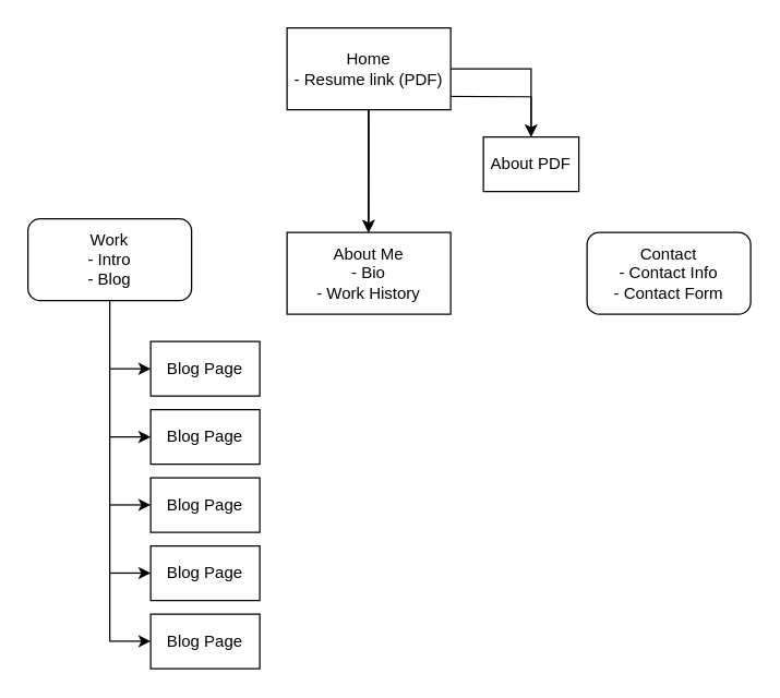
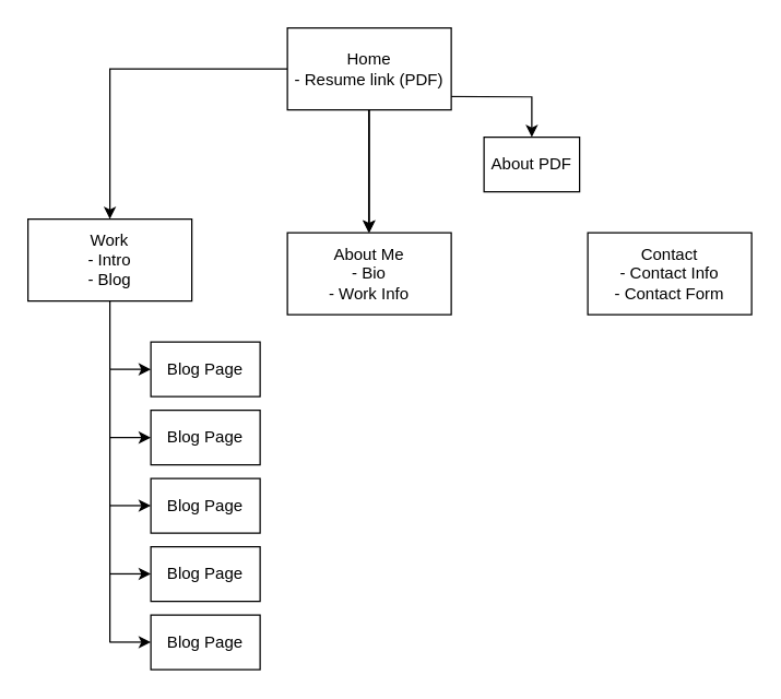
  <mxCell id="0" />
  <mxCell id="1" parent="0" />
  <mxCell id="2" value="" style="edgeStyle=orthogonalEdgeStyle;rounded=0;orthogonalLoop=1;jettySize=auto;html=1;" parent="1" edge="1"><mxGeometry relative="1" as="geometry"><mxPoint x="269.58" y="80" as="sourcePoint" /><mxPoint x="269.58" y="170" as="targetPoint" /><Array as="points"><mxPoint x="269.58" y="90" /><mxPoint x="269.58" y="90" /></Array></mxGeometry></mxCell>
- <mxCell id="3" value="" style="edgeStyle=orthogonalEdgeStyle;rounded=0;orthogonalLoop=1;jettySize=auto;html=1;" parent="1" source="6" target="21" edge="1"><mxGeometry relative="1" as="geometry" /></mxCell>
+ <mxCell id="3" value="" style="edgeStyle=orthogonalEdgeStyle;rounded=0;orthogonalLoop=1;jettySize=auto;html=1;" parent="1" source="6" target="8" edge="1"><mxGeometry relative="1" as="geometry" /></mxCell>
  <mxCell id="4" value="" style="edgeStyle=orthogonalEdgeStyle;rounded=0;orthogonalLoop=1;jettySize=auto;html=1;" parent="1" source="6" target="9" edge="1"><mxGeometry relative="1" as="geometry" /></mxCell>
  <mxCell id="5" value="" style="edgeStyle=orthogonalEdgeStyle;rounded=0;orthogonalLoop=1;jettySize=auto;html=1;" parent="1" target="21" edge="1"><mxGeometry relative="1" as="geometry"><mxPoint x="280" y="70" as="sourcePoint" /><mxPoint x="390" y="150" as="targetPoint" /></mxGeometry></mxCell>
  <mxCell id="6" value="Home&lt;br&gt;- Resume link (PDF)" style="rounded=0;whiteSpace=wrap;html=1;" parent="1" vertex="1"><mxGeometry x="210" y="20" width="120" height="60" as="geometry" /></mxCell>
  <mxCell id="7" value="" style="edgeStyle=orthogonalEdgeStyle;rounded=0;orthogonalLoop=1;jettySize=auto;html=1;entryX=0;entryY=0.5;entryDx=0;entryDy=0;" parent="1" source="8" target="15" edge="1"><mxGeometry relative="1" as="geometry"><mxPoint x="80" y="300" as="targetPoint" /></mxGeometry></mxCell>
- <mxCell id="8" value="Work&lt;br&gt;- Intro&lt;br&gt;- Blog" style="whiteSpace=wrap;html=1;rounded=1;" parent="1" vertex="1"><mxGeometry x="20" y="160" width="120" height="60" as="geometry" /></mxCell>
- <mxCell id="9" value="About Me&lt;br&gt;- Bio&lt;br&gt;- Work History" style="rounded=0;whiteSpace=wrap;html=1;" parent="1" vertex="1"><mxGeometry x="210" y="170" width="120" height="60" as="geometry" /></mxCell>
- <mxCell id="10" value="Contact&lt;br&gt;- Contact Info&lt;br&gt;- Contact Form" style="whiteSpace=wrap;html=1;rounded=1;" parent="1" vertex="1"><mxGeometry x="430" y="170" width="120" height="60" as="geometry" /></mxCell>
+ <mxCell id="8" value="Work&lt;br&gt;- Intro&lt;br&gt;- Blog" style="rounded=0;whiteSpace=wrap;html=1;" parent="1" vertex="1"><mxGeometry x="20" y="160" width="120" height="60" as="geometry" /></mxCell>
+ <mxCell id="9" value="About Me&lt;br&gt;- Bio&lt;br&gt;- Work Info" style="rounded=0;whiteSpace=wrap;html=1;" parent="1" vertex="1"><mxGeometry x="210" y="170" width="120" height="60" as="geometry" /></mxCell>
+ <mxCell id="10" value="Contact&lt;br&gt;- Contact Info&lt;br&gt;- Contact Form" style="rounded=0;whiteSpace=wrap;html=1;" parent="1" vertex="1"><mxGeometry x="430" y="170" width="120" height="60" as="geometry" /></mxCell>
  <mxCell id="11" value="Blog Page" style="whiteSpace=wrap;html=1;" parent="1" vertex="1"><mxGeometry x="110" y="450" width="80" height="40" as="geometry" /></mxCell>
  <mxCell id="12" value="Blog Page" style="whiteSpace=wrap;html=1;" parent="1" vertex="1"><mxGeometry x="110" y="400" width="80" height="40" as="geometry" /></mxCell>
  <mxCell id="13" value="Blog Page" style="whiteSpace=wrap;html=1;" parent="1" vertex="1"><mxGeometry x="110" y="350" width="80" height="40" as="geometry" /></mxCell>
  <mxCell id="14" value="Blog Page" style="whiteSpace=wrap;html=1;" parent="1" vertex="1"><mxGeometry x="110" y="300" width="80" height="40" as="geometry" /></mxCell>
  <mxCell id="15" value="Blog Page" style="whiteSpace=wrap;html=1;" parent="1" vertex="1"><mxGeometry x="110" y="250" width="80" height="40" as="geometry" /></mxCell>
  <mxCell id="16" value="" style="endArrow=none;html=1;rounded=0;" parent="1" edge="1"><mxGeometry width="50" height="50" relative="1" as="geometry"><mxPoint x="80" y="470" as="sourcePoint" /><mxPoint x="80" y="270" as="targetPoint" /></mxGeometry></mxCell>
  <mxCell id="17" value="" style="endArrow=classic;html=1;rounded=0;entryX=0;entryY=0.5;entryDx=0;entryDy=0;" parent="1" target="14" edge="1"><mxGeometry width="50" height="50" relative="1" as="geometry"><mxPoint x="80" y="320" as="sourcePoint" /><mxPoint x="130" y="270" as="targetPoint" /></mxGeometry></mxCell>
  <mxCell id="18" value="" style="endArrow=classic;html=1;rounded=0;entryX=0;entryY=0.5;entryDx=0;entryDy=0;" parent="1" edge="1"><mxGeometry width="50" height="50" relative="1" as="geometry"><mxPoint x="80" y="369.86" as="sourcePoint" /><mxPoint x="110" y="369.86" as="targetPoint" /></mxGeometry></mxCell>
  <mxCell id="19" value="" style="endArrow=classic;html=1;rounded=0;entryX=0;entryY=0.5;entryDx=0;entryDy=0;" parent="1" edge="1"><mxGeometry width="50" height="50" relative="1" as="geometry"><mxPoint x="80" y="419.86" as="sourcePoint" /><mxPoint x="110" y="419.86" as="targetPoint" /></mxGeometry></mxCell>
  <mxCell id="20" value="" style="endArrow=classic;html=1;rounded=0;entryX=0;entryY=0.5;entryDx=0;entryDy=0;" parent="1" edge="1"><mxGeometry width="50" height="50" relative="1" as="geometry"><mxPoint x="80" y="469.86" as="sourcePoint" /><mxPoint x="110" y="469.86" as="targetPoint" /></mxGeometry></mxCell>
  <mxCell id="21" value="About PDF" style="rounded=0;whiteSpace=wrap;html=1;" parent="1" vertex="1"><mxGeometry x="354" y="100" width="70" height="40" as="geometry" /></mxCell>
